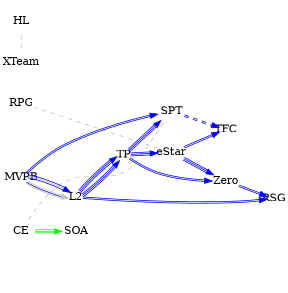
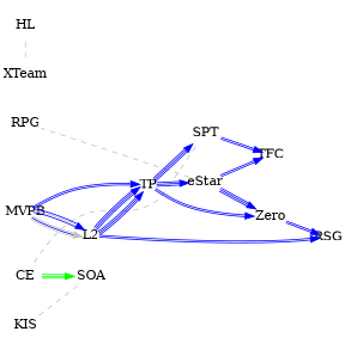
  digraph {
    rankdir=LR
    node [color=white fixedsize=true margin=0.5 shape=circle]
    edge [color="blue:blue"]
    eStar [width=.5]
    Zero [width=.5]
    RPG [width=.5]
    TFC [width=0.25]
    RSG [width=0.25]
    HL [width=.5]
    XTeam [width=.5]
    SPT [width=.5]
    CE [width=.5]
    SOA [width=.5]
+   KIS [width=.5]
    n12 [label=L2 width=0.25]
    TP [width=0.25]
    MVPB [width=0.25]
    eStar -> Zero [color="blue:blue:blue"]
    eStar -> RPG [color=gray constraint=false dir=none style=dashed]
    eStar -> TFC
    Zero -> RSG
    HL -> XTeam [color=gray constraint=false dir=none style=dashed]
-   SPT -> TFC [style=dashed]
+   SPT -> TFC
    CE -> SPT [color=gray constraint=false dir=none style=dashed]
    CE -> SOA [color="green:green:green"]
+   KIS -> SOA [color=gray constraint=false dir=none style=dashed]
    n12 -> RSG
    n12 -> TP [color="blue:blue:blue"]
    n12 -> TP [color="blue:blue:blue"]
    TP -> eStar [color="blue:blue:blue"]
    TP -> Zero
    TP -> SPT [color="blue:blue:blue"]
-   MVPB -> SPT
+   MVPB -> TP
    MVPB -> n12 [color="gray:blue:gray"]
    MVPB -> n12 [color="blue:gray:blue"]
  }
